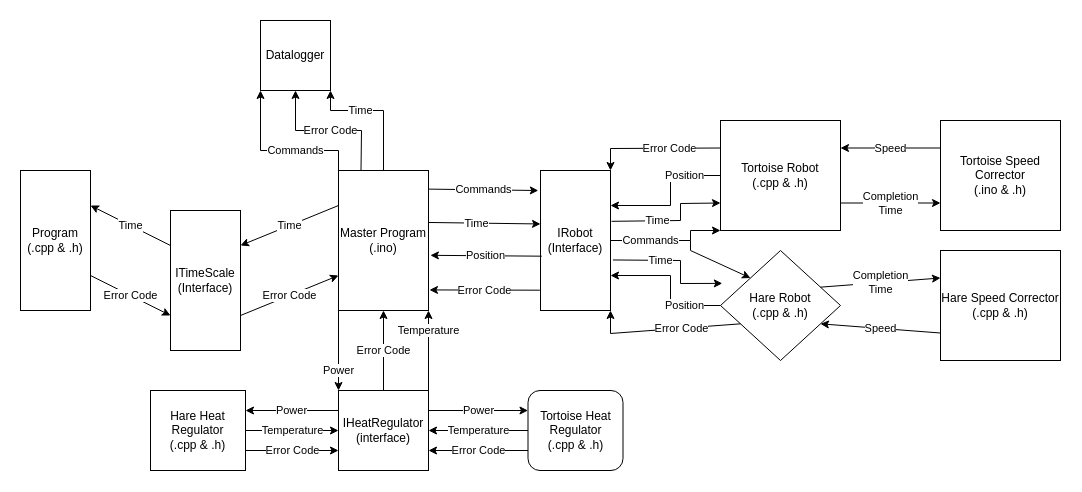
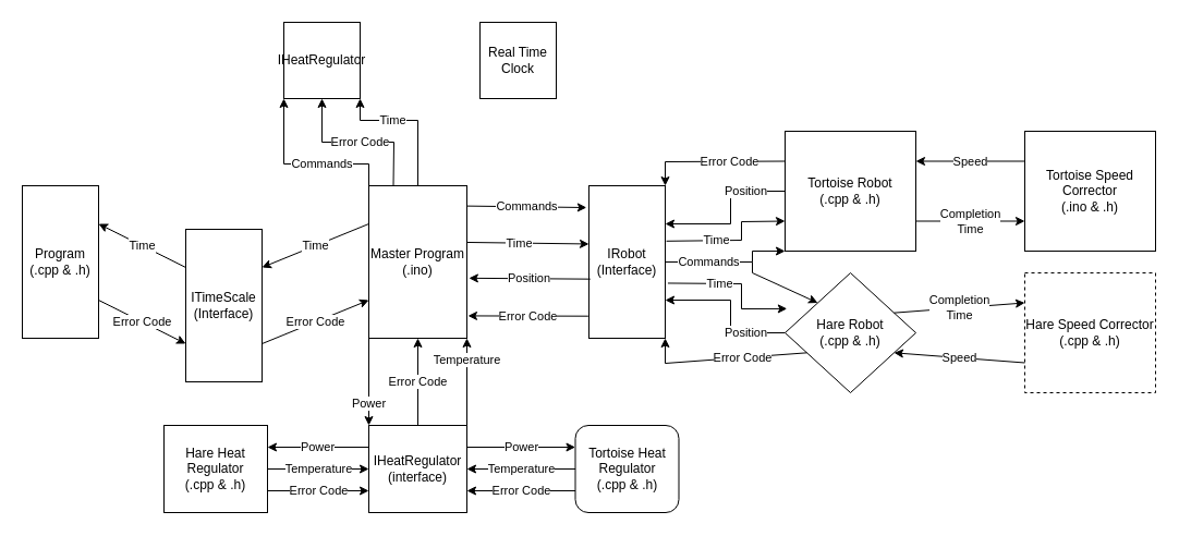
  <mxCell id="0" />
  <mxCell id="1" parent="0" />
+ <mxCell id="2" value="Real Time Clock" style="whiteSpace=wrap;html=1;aspect=fixed;rounded=0;glass=0;" parent="1" vertex="1"><mxGeometry x="440" y="20" width="70" height="70" as="geometry" /></mxCell>
  <mxCell id="3" value="Commands" style="edgeStyle=orthogonalEdgeStyle;rounded=0;orthogonalLoop=1;jettySize=auto;html=1;entryX=0;entryY=1;entryDx=0;entryDy=0;exitX=1;exitY=0.5;exitDx=0;exitDy=0;" parent="1" source="4" target="5" edge="1"><mxGeometry x="-0.333" relative="1" as="geometry"><Array as="points"><mxPoint x="690" y="240" /><mxPoint x="690" y="230" /></Array><mxPoint as="offset" /><mxPoint x="630" y="240" as="sourcePoint" /></mxGeometry></mxCell>
  <mxCell id="4" value="IRobot&lt;br&gt;(Interface)" style="rounded=0;whiteSpace=wrap;html=1;glass=0;" parent="1" vertex="1"><mxGeometry x="540" y="170" width="70" height="140" as="geometry" /></mxCell>
  <mxCell id="5" value="Tortoise Robot&lt;br&gt;(.cpp &amp;amp; .h)" style="rounded=0;whiteSpace=wrap;html=1;glass=0;" parent="1" vertex="1"><mxGeometry x="720" y="120" width="120" height="110" as="geometry" /></mxCell>
  <mxCell id="6" value="Hare Robot&lt;br&gt;(.cpp &amp;amp; .h)" style="rhombus;whiteSpace=wrap;html=1;glass=0;" parent="1" vertex="1"><mxGeometry x="720" y="250" width="120" height="110" as="geometry" /></mxCell>
  <mxCell id="7" value="IHeatRegulator&lt;br&gt;(interface)" style="rounded=0;whiteSpace=wrap;html=1;" parent="1" vertex="1"><mxGeometry x="338" y="390" width="90" height="80" as="geometry" /></mxCell>
  <mxCell id="8" value="Hare Heat Regulator&lt;br&gt;(.cpp &amp;amp; .h)" style="rounded=0;whiteSpace=wrap;html=1;" parent="1" vertex="1"><mxGeometry x="150" y="390" width="95" height="80" as="geometry" /></mxCell>
  <mxCell id="9" value="Tortoise Heat Regulator&lt;br&gt;(.cpp &amp;amp; .h)" style="whiteSpace=wrap;html=1;rounded=1;" parent="1" vertex="1"><mxGeometry x="527.5" y="390" width="95" height="80" as="geometry" /></mxCell>
  <mxCell id="10" value="Tortoise Speed Corrector&lt;br&gt;(.ino &amp;amp; .h)" style="rounded=0;whiteSpace=wrap;html=1;glass=0;" parent="1" vertex="1"><mxGeometry x="940" y="120" width="120" height="110" as="geometry" /></mxCell>
- <mxCell id="11" value="Hare Speed Corrector&lt;br&gt;(.cpp &amp;amp; .h)" style="rounded=0;whiteSpace=wrap;html=1;glass=0;" parent="1" vertex="1"><mxGeometry x="940" y="250" width="120" height="110" as="geometry" /></mxCell>
+ <mxCell id="11" value="Hare Speed Corrector&lt;br&gt;(.cpp &amp;amp; .h)" style="rounded=0;whiteSpace=wrap;html=1;glass=0;dashed=1;" parent="1" vertex="1"><mxGeometry x="940" y="250" width="120" height="110" as="geometry" /></mxCell>
  <mxCell id="12" value="ITimeScale&lt;br&gt;(Interface)" style="rounded=0;whiteSpace=wrap;html=1;" parent="1" vertex="1"><mxGeometry x="170" y="210" width="70" height="140" as="geometry" /></mxCell>
  <mxCell id="13" value="Program&lt;br&gt;(.cpp &amp;amp; .h)" style="rounded=0;whiteSpace=wrap;html=1;glass=0;" parent="1" vertex="1"><mxGeometry x="20" y="170" width="70" height="140" as="geometry" /></mxCell>
  <mxCell id="14" value="Time" style="endArrow=classic;html=1;entryX=1;entryY=0.25;entryDx=0;entryDy=0;exitX=0;exitY=0.25;exitDx=0;exitDy=0;" parent="1" source="25" target="12" edge="1"><mxGeometry width="50" height="50" relative="1" as="geometry"><mxPoint x="320" y="180" as="sourcePoint" /><mxPoint x="290" y="210" as="targetPoint" /></mxGeometry></mxCell>
  <mxCell id="15" value="Time" style="endArrow=classic;html=1;entryX=1;entryY=0.25;entryDx=0;entryDy=0;exitX=0;exitY=0.25;exitDx=0;exitDy=0;" parent="1" source="12" target="13" edge="1"><mxGeometry width="50" height="50" relative="1" as="geometry"><mxPoint x="140" y="190" as="sourcePoint" /><mxPoint x="140" y="250" as="targetPoint" /></mxGeometry></mxCell>
  <mxCell id="16" value="Commands" style="endArrow=classic;html=1;entryX=-0.031;entryY=0.143;entryDx=0;entryDy=0;entryPerimeter=0;exitX=1.003;exitY=0.133;exitDx=0;exitDy=0;exitPerimeter=0;" parent="1" source="25" target="4" edge="1"><mxGeometry width="50" height="50" relative="1" as="geometry"><mxPoint x="440" y="190" as="sourcePoint" /><mxPoint x="510" y="200" as="targetPoint" /></mxGeometry></mxCell>
  <mxCell id="17" value="Position" style="endArrow=classic;html=1;entryX=1.021;entryY=0.606;entryDx=0;entryDy=0;entryPerimeter=0;exitX=0.018;exitY=0.612;exitDx=0;exitDy=0;exitPerimeter=0;" parent="1" source="4" target="25" edge="1"><mxGeometry width="50" height="50" relative="1" as="geometry"><mxPoint x="537" y="255" as="sourcePoint" /><mxPoint x="450" y="250" as="targetPoint" /></mxGeometry></mxCell>
  <mxCell id="18" value="Completion&lt;br&gt;Time" style="endArrow=classic;html=1;entryX=0;entryY=0.25;entryDx=0;entryDy=0;exitX=1;exitY=0.25;exitDx=0;exitDy=0;" parent="1" source="6" target="11" edge="1"><mxGeometry width="50" height="50" relative="1" as="geometry"><mxPoint x="340" y="520" as="sourcePoint" /><mxPoint x="390" y="470" as="targetPoint" /></mxGeometry></mxCell>
  <mxCell id="19" value="Speed" style="endArrow=classic;html=1;entryX=1;entryY=0.75;entryDx=0;entryDy=0;exitX=0;exitY=0.75;exitDx=0;exitDy=0;" parent="1" source="11" target="6" edge="1"><mxGeometry width="50" height="50" relative="1" as="geometry"><mxPoint x="990" y="380" as="sourcePoint" /><mxPoint x="390" y="470" as="targetPoint" /></mxGeometry></mxCell>
  <mxCell id="20" value="Completion&lt;br&gt;Time" style="endArrow=classic;html=1;entryX=0;entryY=0.75;entryDx=0;entryDy=0;exitX=1;exitY=0.75;exitDx=0;exitDy=0;" parent="1" source="5" target="10" edge="1"><mxGeometry width="50" height="50" relative="1" as="geometry"><mxPoint x="700" y="90" as="sourcePoint" /><mxPoint x="735" y="210" as="targetPoint" /><Array as="points" /></mxGeometry></mxCell>
  <mxCell id="21" value="Speed" style="endArrow=classic;html=1;entryX=1;entryY=0.25;entryDx=0;entryDy=0;exitX=0;exitY=0.25;exitDx=0;exitDy=0;" parent="1" source="10" target="5" edge="1"><mxGeometry width="50" height="50" relative="1" as="geometry"><mxPoint x="847.5" y="230" as="sourcePoint" /><mxPoint x="840" y="170" as="targetPoint" /></mxGeometry></mxCell>
  <mxCell id="22" value="Time" style="endArrow=classic;html=1;entryX=0;entryY=0.382;entryDx=0;entryDy=0;entryPerimeter=0;exitX=0.979;exitY=0.371;exitDx=0;exitDy=0;exitPerimeter=0;" parent="1" source="25" target="4" edge="1"><mxGeometry x="-0.115" width="50" height="50" relative="1" as="geometry"><mxPoint x="450" y="223" as="sourcePoint" /><mxPoint x="530" y="220" as="targetPoint" /><mxPoint as="offset" /></mxGeometry></mxCell>
  <mxCell id="23" value="Time" style="endArrow=classic;html=1;strokeColor=#000000;rounded=0;exitX=1.015;exitY=0.363;exitDx=0;exitDy=0;exitPerimeter=0;entryX=0;entryY=0.75;entryDx=0;entryDy=0;" parent="1" source="4" target="5" edge="1"><mxGeometry x="-0.269" width="50" height="50" relative="1" as="geometry"><mxPoint x="620" y="210" as="sourcePoint" /><mxPoint x="710" y="200" as="targetPoint" /><Array as="points"><mxPoint x="680" y="220" /><mxPoint x="680" y="203" /></Array><mxPoint as="offset" /></mxGeometry></mxCell>
  <mxCell id="24" value="Position" style="endArrow=classic;html=1;strokeColor=#000000;entryX=1;entryY=0.25;entryDx=0;entryDy=0;exitX=0;exitY=0.5;exitDx=0;exitDy=0;rounded=0;" parent="1" source="5" target="4" edge="1"><mxGeometry x="-0.484" width="50" height="50" relative="1" as="geometry"><mxPoint x="698.8" y="148" as="sourcePoint" /><mxPoint x="590" y="131.5" as="targetPoint" /><Array as="points"><mxPoint x="670" y="175" /><mxPoint x="670" y="205" /></Array><mxPoint as="offset" /></mxGeometry></mxCell>
  <mxCell id="25" value="Master Program&lt;br&gt;(.ino)" style="rounded=0;whiteSpace=wrap;html=1;" parent="1" vertex="1"><mxGeometry x="338" y="170" width="90" height="140" as="geometry" /></mxCell>
  <mxCell id="26" value="Error Code" style="endArrow=classic;html=1;exitX=-0.009;exitY=0.855;exitDx=0;exitDy=0;exitPerimeter=0;entryX=1.011;entryY=0.853;entryDx=0;entryDy=0;entryPerimeter=0;" parent="1" source="4" target="25" edge="1"><mxGeometry width="50" height="50" relative="1" as="geometry"><mxPoint x="520" y="300" as="sourcePoint" /><mxPoint x="460" y="300" as="targetPoint" /></mxGeometry></mxCell>
  <mxCell id="27" value="" style="endArrow=classic;html=1;rounded=0;entryX=0;entryY=0;entryDx=0;entryDy=0;" parent="1" target="6" edge="1"><mxGeometry width="50" height="50" relative="1" as="geometry"><mxPoint x="690" y="240" as="sourcePoint" /><mxPoint x="660" y="280" as="targetPoint" /><Array as="points"><mxPoint x="690" y="250" /></Array></mxGeometry></mxCell>
  <mxCell id="28" value="Error Code" style="endArrow=classic;html=1;rounded=0;exitX=0;exitY=0.25;exitDx=0;exitDy=0;entryX=1;entryY=0;entryDx=0;entryDy=0;" parent="1" source="5" target="4" edge="1"><mxGeometry x="-0.226" width="50" height="50" relative="1" as="geometry"><mxPoint x="690" y="80" as="sourcePoint" /><mxPoint x="650" y="170" as="targetPoint" /><Array as="points"><mxPoint x="610" y="148" /></Array><mxPoint as="offset" /></mxGeometry></mxCell>
  <mxCell id="29" value="Error Code" style="endArrow=classic;html=1;entryX=0;entryY=0.75;entryDx=0;entryDy=0;exitX=1;exitY=0.75;exitDx=0;exitDy=0;" parent="1" source="12" target="25" edge="1"><mxGeometry width="50" height="50" relative="1" as="geometry"><mxPoint x="220" y="250" as="sourcePoint" /><mxPoint x="270" y="200" as="targetPoint" /></mxGeometry></mxCell>
  <mxCell id="30" value="Error Code" style="endArrow=classic;html=1;entryX=0;entryY=0.75;entryDx=0;entryDy=0;exitX=1;exitY=0.75;exitDx=0;exitDy=0;" parent="1" source="13" target="12" edge="1"><mxGeometry width="50" height="50" relative="1" as="geometry"><mxPoint x="140" y="370" as="sourcePoint" /><mxPoint x="225.25" y="370" as="targetPoint" /></mxGeometry></mxCell>
  <mxCell id="31" value="Time" style="endArrow=classic;html=1;strokeColor=#000000;rounded=0;entryX=0.015;entryY=0.299;entryDx=0;entryDy=0;exitX=1.035;exitY=0.639;exitDx=0;exitDy=0;exitPerimeter=0;entryPerimeter=0;" parent="1" source="4" target="6" edge="1"><mxGeometry x="-0.269" width="50" height="50" relative="1" as="geometry"><mxPoint x="611.05" y="310" as="sourcePoint" /><mxPoint x="720" y="284.18" as="targetPoint" /><Array as="points"><mxPoint x="680" y="260" /><mxPoint x="680" y="283" /></Array><mxPoint as="offset" /></mxGeometry></mxCell>
  <mxCell id="32" value="Position" style="endArrow=classic;html=1;strokeColor=#000000;rounded=0;exitX=0;exitY=0.5;exitDx=0;exitDy=0;entryX=1;entryY=0.75;entryDx=0;entryDy=0;" parent="1" source="6" target="4" edge="1"><mxGeometry x="-0.484" width="50" height="50" relative="1" as="geometry"><mxPoint x="700" y="330" as="sourcePoint" /><mxPoint x="630" y="290" as="targetPoint" /><Array as="points"><mxPoint x="670" y="305" /><mxPoint x="670" y="275" /></Array><mxPoint as="offset" /></mxGeometry></mxCell>
  <mxCell id="33" value="Error Code" style="endArrow=classic;html=1;rounded=0;entryX=1;entryY=1;entryDx=0;entryDy=0;exitX=0;exitY=0.75;exitDx=0;exitDy=0;" parent="1" source="6" target="4" edge="1"><mxGeometry x="-0.226" width="50" height="50" relative="1" as="geometry"><mxPoint x="690" y="340" as="sourcePoint" /><mxPoint x="590" y="320" as="targetPoint" /><Array as="points"><mxPoint x="610" y="333" /></Array><mxPoint as="offset" /></mxGeometry></mxCell>
  <mxCell id="34" value="Temperature" style="endArrow=classic;html=1;entryX=1;entryY=1;entryDx=0;entryDy=0;exitX=1;exitY=0;exitDx=0;exitDy=0;" parent="1" source="7" target="25" edge="1"><mxGeometry x="0.5" width="50" height="50" relative="1" as="geometry"><mxPoint x="360" y="330" as="sourcePoint" /><mxPoint x="410" y="280" as="targetPoint" /><mxPoint as="offset" /></mxGeometry></mxCell>
  <mxCell id="35" value="Power" style="endArrow=classic;html=1;entryX=0;entryY=0;entryDx=0;entryDy=0;exitX=0;exitY=1;exitDx=0;exitDy=0;" parent="1" source="25" target="7" edge="1"><mxGeometry x="0.5" width="50" height="50" relative="1" as="geometry"><mxPoint x="360" y="330" as="sourcePoint" /><mxPoint x="410" y="280" as="targetPoint" /><mxPoint as="offset" /></mxGeometry></mxCell>
  <mxCell id="36" value="Error Code" style="endArrow=classic;html=1;entryX=0.5;entryY=1;entryDx=0;entryDy=0;exitX=0.5;exitY=0;exitDx=0;exitDy=0;" parent="1" source="7" target="25" edge="1"><mxGeometry width="50" height="50" relative="1" as="geometry"><mxPoint x="360" y="330" as="sourcePoint" /><mxPoint x="410" y="280" as="targetPoint" /></mxGeometry></mxCell>
  <mxCell id="37" value="Power" style="endArrow=classic;html=1;exitX=1;exitY=0.25;exitDx=0;exitDy=0;entryX=0;entryY=0.25;entryDx=0;entryDy=0;" parent="1" source="7" target="9" edge="1"><mxGeometry width="50" height="50" relative="1" as="geometry"><mxPoint x="450" y="510" as="sourcePoint" /><mxPoint x="510" y="410" as="targetPoint" /></mxGeometry></mxCell>
  <mxCell id="38" value="Error Code" style="endArrow=classic;html=1;entryX=1;entryY=0.75;entryDx=0;entryDy=0;exitX=0;exitY=0.75;exitDx=0;exitDy=0;" parent="1" source="9" target="7" edge="1"><mxGeometry width="50" height="50" relative="1" as="geometry"><mxPoint x="360" y="330" as="sourcePoint" /><mxPoint x="410" y="280" as="targetPoint" /></mxGeometry></mxCell>
  <mxCell id="39" value="Temperature" style="endArrow=classic;html=1;entryX=1;entryY=0.5;entryDx=0;entryDy=0;exitX=0;exitY=0.5;exitDx=0;exitDy=0;" parent="1" source="9" target="7" edge="1"><mxGeometry width="50" height="50" relative="1" as="geometry"><mxPoint x="360" y="330" as="sourcePoint" /><mxPoint x="410" y="280" as="targetPoint" /></mxGeometry></mxCell>
  <mxCell id="40" value="Power" style="endArrow=classic;html=1;exitX=0;exitY=0.25;exitDx=0;exitDy=0;entryX=1;entryY=0.25;entryDx=0;entryDy=0;" parent="1" source="7" target="8" edge="1"><mxGeometry width="50" height="50" relative="1" as="geometry"><mxPoint x="250" y="475" as="sourcePoint" /><mxPoint x="349.5" y="475" as="targetPoint" /></mxGeometry></mxCell>
  <mxCell id="41" value="Error Code" style="endArrow=classic;html=1;entryX=0;entryY=0.75;entryDx=0;entryDy=0;exitX=1;exitY=0.75;exitDx=0;exitDy=0;" parent="1" source="8" target="7" edge="1"><mxGeometry width="50" height="50" relative="1" as="geometry"><mxPoint x="349.5" y="515" as="sourcePoint" /><mxPoint x="250" y="515" as="targetPoint" /></mxGeometry></mxCell>
  <mxCell id="42" value="Temperature" style="endArrow=classic;html=1;entryX=0;entryY=0.5;entryDx=0;entryDy=0;exitX=1;exitY=0.5;exitDx=0;exitDy=0;" parent="1" source="8" target="7" edge="1"><mxGeometry width="50" height="50" relative="1" as="geometry"><mxPoint x="349.5" y="495" as="sourcePoint" /><mxPoint x="250" y="495" as="targetPoint" /></mxGeometry></mxCell>
- <mxCell id="43" value="Datalogger" style="whiteSpace=wrap;html=1;aspect=fixed;rounded=0;glass=0;" parent="1" vertex="1"><mxGeometry x="260" y="20" width="70" height="70" as="geometry" /></mxCell>
+ <mxCell id="43" value="IHeatRegulator" style="whiteSpace=wrap;html=1;aspect=fixed;rounded=0;glass=0;" parent="1" vertex="1"><mxGeometry x="260" y="20" width="70" height="70" as="geometry" /></mxCell>
  <mxCell id="44" value="Error Code" style="endArrow=classic;html=1;entryX=0.5;entryY=1;entryDx=0;entryDy=0;exitX=0.25;exitY=0;exitDx=0;exitDy=0;rounded=0;" parent="1" source="25" target="43" edge="1"><mxGeometry x="-0.027" width="50" height="50" relative="1" as="geometry"><mxPoint x="380" y="240" as="sourcePoint" /><mxPoint x="430" y="190" as="targetPoint" /><Array as="points"><mxPoint x="361" y="130" /><mxPoint x="295" y="130" /></Array><mxPoint as="offset" /></mxGeometry></mxCell>
  <mxCell id="45" value="Time" style="endArrow=classic;html=1;entryX=1;entryY=1;entryDx=0;entryDy=0;exitX=0.5;exitY=0;exitDx=0;exitDy=0;rounded=0;" parent="1" source="25" target="43" edge="1"><mxGeometry x="0.248" width="50" height="50" relative="1" as="geometry"><mxPoint x="380" y="240" as="sourcePoint" /><mxPoint x="430" y="190" as="targetPoint" /><Array as="points"><mxPoint x="383" y="110" /><mxPoint x="330" y="110" /></Array><mxPoint as="offset" /></mxGeometry></mxCell>
  <mxCell id="46" value="Commands" style="endArrow=classic;html=1;entryX=0;entryY=1;entryDx=0;entryDy=0;rounded=0;exitX=0;exitY=0;exitDx=0;exitDy=0;" edge="1" parent="1" source="25" target="43"><mxGeometry x="-0.203" width="50" height="50" relative="1" as="geometry"><mxPoint x="110" y="90" as="sourcePoint" /><mxPoint x="160" y="40" as="targetPoint" /><Array as="points"><mxPoint x="338" y="150" /><mxPoint x="260" y="150" /></Array><mxPoint as="offset" /></mxGeometry></mxCell>
